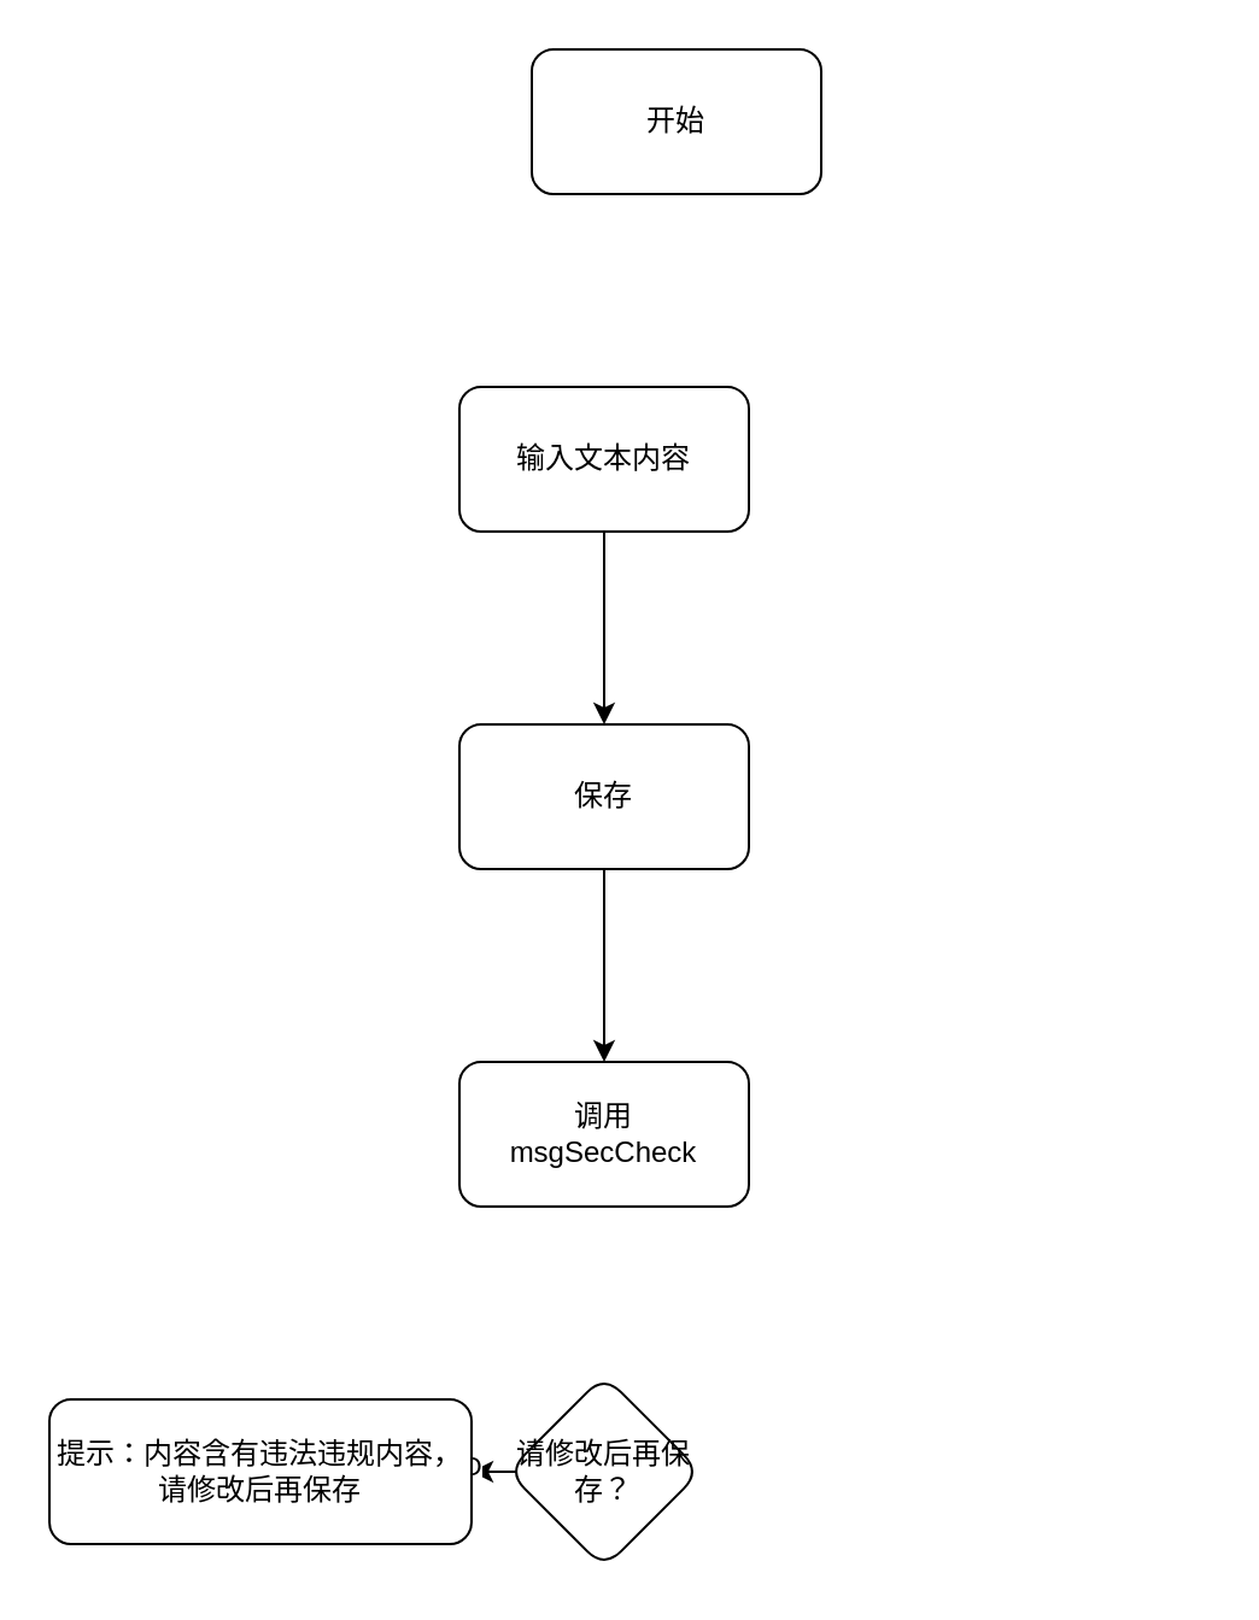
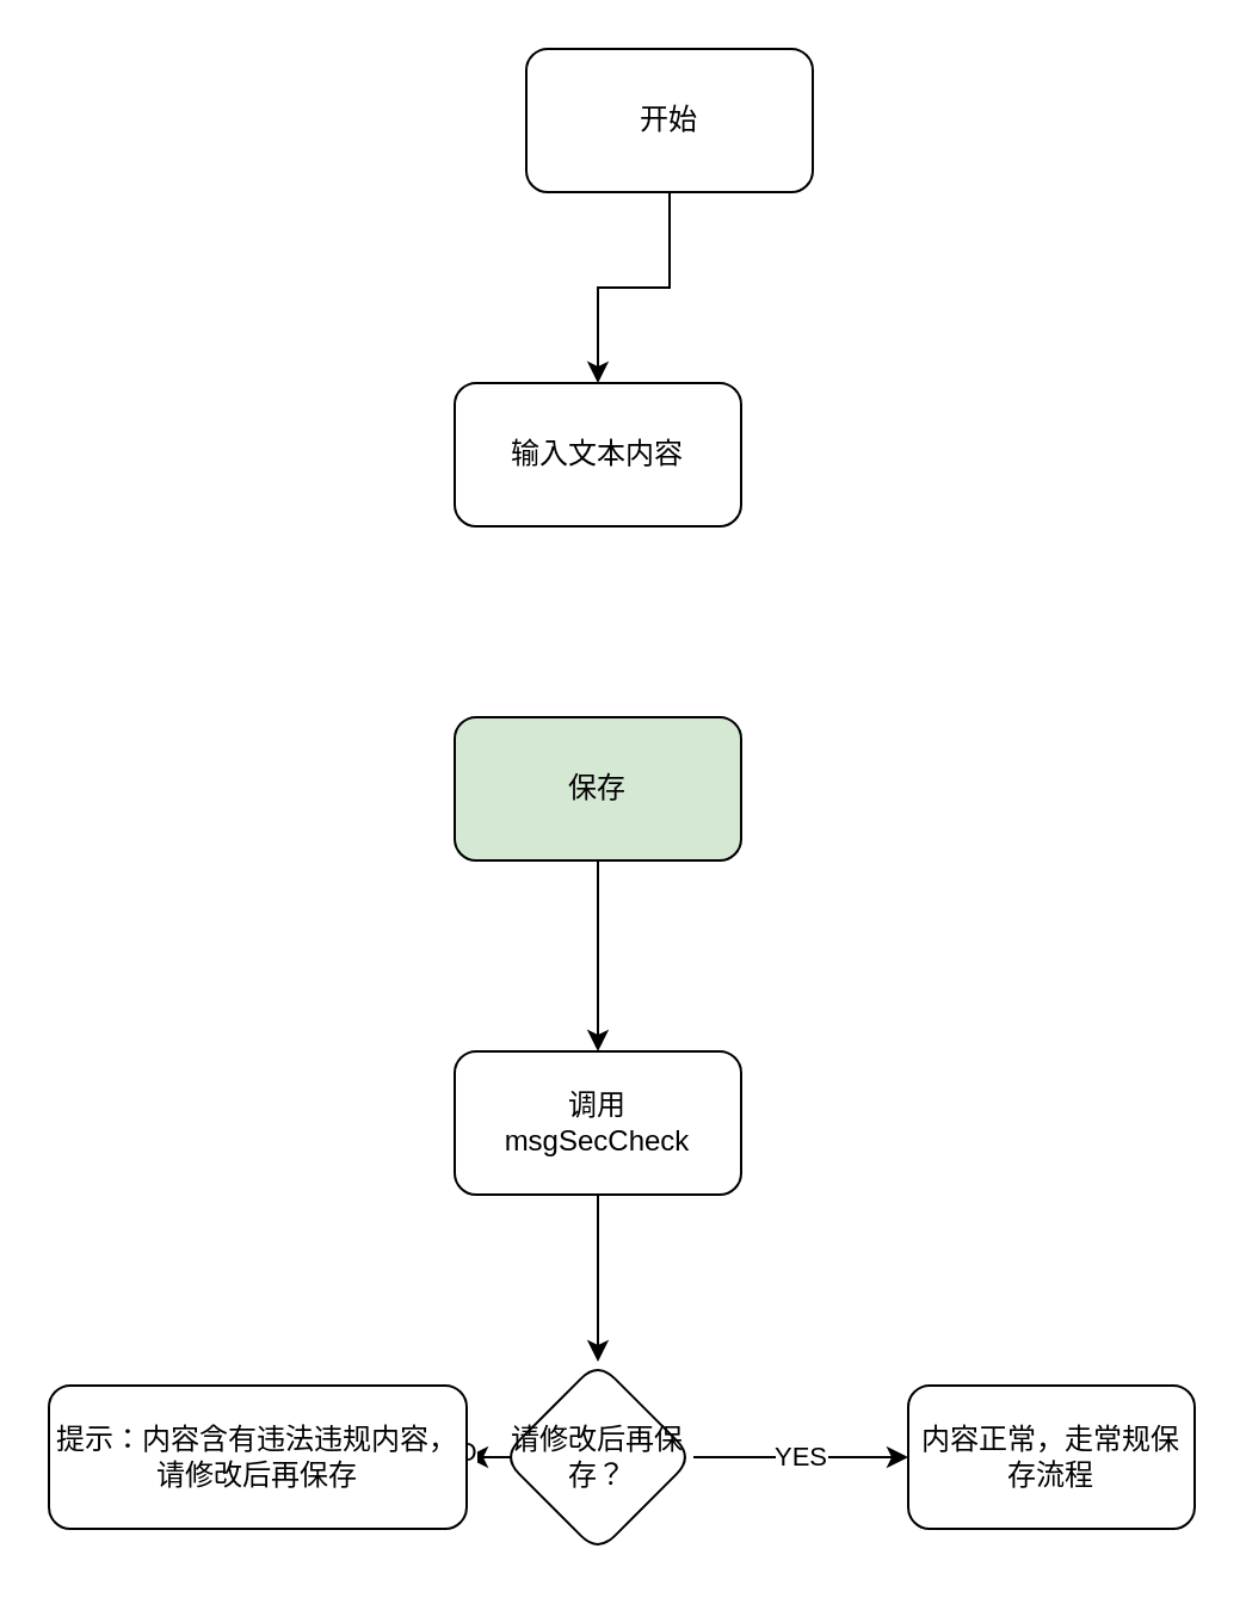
  <mxCell id="0" />
  <mxCell id="1" parent="0" />
+ <mxCell id="2" value="" style="edgeStyle=orthogonalEdgeStyle;rounded=0;orthogonalLoop=1;jettySize=auto;html=1;" edge="1" parent="1" source="3" target="5"><mxGeometry relative="1" as="geometry" /></mxCell>
  <mxCell id="3" value="开始" style="rounded=1;whiteSpace=wrap;html=1;" vertex="1" parent="1"><mxGeometry x="220" y="20" width="120" height="60" as="geometry" /></mxCell>
- <mxCell id="4" value="" style="edgeStyle=orthogonalEdgeStyle;rounded=0;orthogonalLoop=1;jettySize=auto;html=1;" edge="1" parent="1" source="5" target="7"><mxGeometry relative="1" as="geometry" /></mxCell>
  <mxCell id="5" value="输入文本内容" style="whiteSpace=wrap;html=1;rounded=1;" vertex="1" parent="1"><mxGeometry x="190" y="160" width="120" height="60" as="geometry" /></mxCell>
  <mxCell id="6" value="" style="edgeStyle=orthogonalEdgeStyle;rounded=0;orthogonalLoop=1;jettySize=auto;html=1;" edge="1" parent="1" source="7" target="9"><mxGeometry relative="1" as="geometry" /></mxCell>
- <mxCell id="7" value="保存" style="whiteSpace=wrap;html=1;rounded=1;" vertex="1" parent="1"><mxGeometry x="190" y="300" width="120" height="60" as="geometry" /></mxCell>
+ <mxCell id="7" value="保存" style="whiteSpace=wrap;html=1;rounded=1;fillColor=#d5e8d4;" vertex="1" parent="1"><mxGeometry x="190" y="300" width="120" height="60" as="geometry" /></mxCell>
+ <mxCell id="8" value="" style="edgeStyle=orthogonalEdgeStyle;rounded=0;orthogonalLoop=1;jettySize=auto;html=1;" edge="1" parent="1" source="9" target="13"><mxGeometry relative="1" as="geometry" /></mxCell>
  <mxCell id="9" value="调用&lt;br&gt;msgSecCheck" style="whiteSpace=wrap;html=1;rounded=1;" vertex="1" parent="1"><mxGeometry x="190" y="440" width="120" height="60" as="geometry" /></mxCell>
+ <mxCell id="10" value="YES" style="edgeStyle=orthogonalEdgeStyle;rounded=0;orthogonalLoop=1;jettySize=auto;html=1;" edge="1" parent="1" source="13" target="14"><mxGeometry relative="1" as="geometry" /></mxCell>
  <mxCell id="11" value="" style="edgeStyle=orthogonalEdgeStyle;rounded=0;orthogonalLoop=1;jettySize=auto;html=1;" edge="1" parent="1" source="13" target="15"><mxGeometry relative="1" as="geometry" /></mxCell>
  <mxCell id="12" value="NO" style="edgeLabel;html=1;align=center;verticalAlign=middle;resizable=0;points=[];" vertex="1" connectable="0" parent="11"><mxGeometry x="-0.378" y="3" relative="1" as="geometry"><mxPoint as="offset" /></mxGeometry></mxCell>
  <mxCell id="13" value="请修改后再保存？" style="rhombus;whiteSpace=wrap;html=1;rounded=1;" vertex="1" parent="1"><mxGeometry x="210" y="570" width="80" height="80" as="geometry" /></mxCell>
+ <mxCell id="14" value="内容正常，走常规保存流程" style="whiteSpace=wrap;html=1;rounded=1;" vertex="1" parent="1"><mxGeometry x="380" y="580" width="120" height="60" as="geometry" /></mxCell>
  <mxCell id="15" value="提示：内容含有违法违规内容，请修改后再保存" style="whiteSpace=wrap;html=1;rounded=1;" vertex="1" parent="1"><mxGeometry x="20" y="580" width="175" height="60" as="geometry" /></mxCell>
